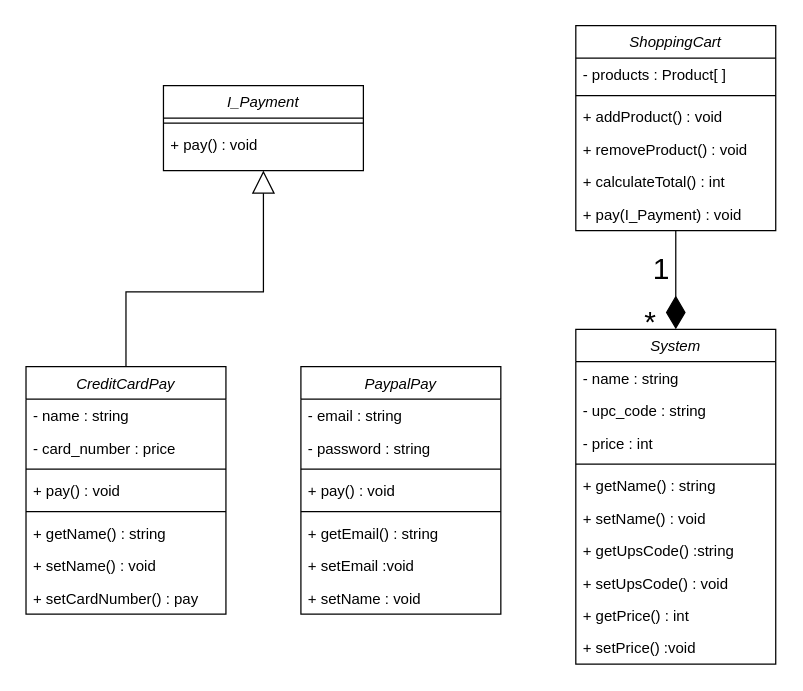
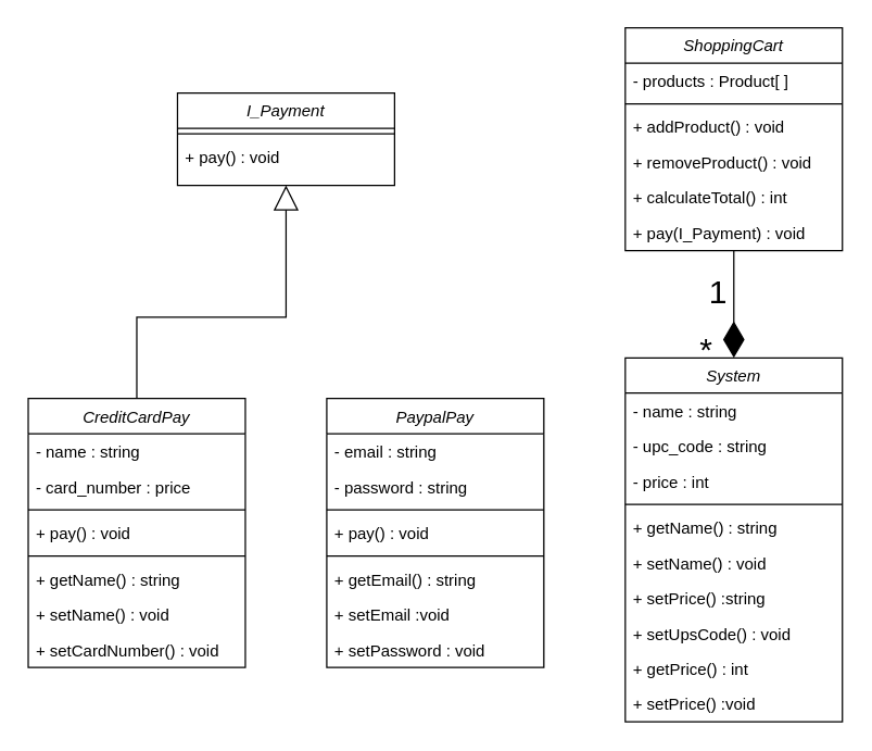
  <mxCell id="0" />
  <mxCell id="1" parent="0" />
  <mxCell id="2" value="ShoppingCart" style="swimlane;fontStyle=2;align=center;verticalAlign=top;childLayout=stackLayout;horizontal=1;startSize=26;horizontalStack=0;resizeParent=1;resizeLast=0;collapsible=1;marginBottom=0;rounded=0;shadow=0;strokeWidth=1;" vertex="1" parent="1"><mxGeometry x="460" y="20" width="160" height="164" as="geometry"><mxRectangle x="230" y="140" width="160" height="26" as="alternateBounds" /></mxGeometry></mxCell>
  <mxCell id="3" value="- products : Product[ ]" style="text;align=left;verticalAlign=top;spacingLeft=4;spacingRight=4;overflow=hidden;rotatable=0;points=[[0,0.5],[1,0.5]];portConstraint=eastwest;rounded=0;shadow=0;html=0;" vertex="1" parent="2"><mxGeometry y="26" width="160" height="26" as="geometry" /></mxCell>
  <mxCell id="4" value="" style="line;html=1;strokeWidth=1;align=left;verticalAlign=middle;spacingTop=-1;spacingLeft=3;spacingRight=3;rotatable=0;labelPosition=right;points=[];portConstraint=eastwest;" vertex="1" parent="2"><mxGeometry y="52" width="160" height="8" as="geometry" /></mxCell>
  <mxCell id="5" value="+ addProduct() : void" style="text;align=left;verticalAlign=top;spacingLeft=4;spacingRight=4;overflow=hidden;rotatable=0;points=[[0,0.5],[1,0.5]];portConstraint=eastwest;" vertex="1" parent="2"><mxGeometry y="60" width="160" height="26" as="geometry" /></mxCell>
  <mxCell id="6" value="+ removeProduct() : void" style="text;align=left;verticalAlign=top;spacingLeft=4;spacingRight=4;overflow=hidden;rotatable=0;points=[[0,0.5],[1,0.5]];portConstraint=eastwest;" vertex="1" parent="2"><mxGeometry y="86" width="160" height="26" as="geometry" /></mxCell>
  <mxCell id="7" value="+ calculateTotal() : int" style="text;align=left;verticalAlign=top;spacingLeft=4;spacingRight=4;overflow=hidden;rotatable=0;points=[[0,0.5],[1,0.5]];portConstraint=eastwest;" vertex="1" parent="2"><mxGeometry y="112" width="160" height="26" as="geometry" /></mxCell>
  <mxCell id="8" value="+ pay(I_Payment) : void" style="text;align=left;verticalAlign=top;spacingLeft=4;spacingRight=4;overflow=hidden;rotatable=0;points=[[0,0.5],[1,0.5]];portConstraint=eastwest;" vertex="1" parent="2"><mxGeometry y="138" width="160" height="26" as="geometry" /></mxCell>
  <mxCell id="9" value="System" style="swimlane;fontStyle=2;align=center;verticalAlign=top;childLayout=stackLayout;horizontal=1;startSize=26;horizontalStack=0;resizeParent=1;resizeLast=0;collapsible=1;marginBottom=0;rounded=0;shadow=0;strokeWidth=1;" vertex="1" parent="1"><mxGeometry x="460" y="263" width="160" height="268" as="geometry"><mxRectangle x="230" y="140" width="160" height="26" as="alternateBounds" /></mxGeometry></mxCell>
  <mxCell id="10" value="- name : string" style="text;align=left;verticalAlign=top;spacingLeft=4;spacingRight=4;overflow=hidden;rotatable=0;points=[[0,0.5],[1,0.5]];portConstraint=eastwest;rounded=0;shadow=0;html=0;" vertex="1" parent="9"><mxGeometry y="26" width="160" height="26" as="geometry" /></mxCell>
  <mxCell id="11" value="- upc_code : string" style="text;align=left;verticalAlign=top;spacingLeft=4;spacingRight=4;overflow=hidden;rotatable=0;points=[[0,0.5],[1,0.5]];portConstraint=eastwest;rounded=0;shadow=0;html=0;" vertex="1" parent="9"><mxGeometry y="52" width="160" height="26" as="geometry" /></mxCell>
  <mxCell id="12" value="- price : int" style="text;align=left;verticalAlign=top;spacingLeft=4;spacingRight=4;overflow=hidden;rotatable=0;points=[[0,0.5],[1,0.5]];portConstraint=eastwest;rounded=0;shadow=0;html=0;" vertex="1" parent="9"><mxGeometry y="78" width="160" height="26" as="geometry" /></mxCell>
  <mxCell id="13" value="" style="line;html=1;strokeWidth=1;align=left;verticalAlign=middle;spacingTop=-1;spacingLeft=3;spacingRight=3;rotatable=0;labelPosition=right;points=[];portConstraint=eastwest;" vertex="1" parent="9"><mxGeometry y="104" width="160" height="8" as="geometry" /></mxCell>
  <mxCell id="14" value="+ getName() : string " style="text;align=left;verticalAlign=top;spacingLeft=4;spacingRight=4;overflow=hidden;rotatable=0;points=[[0,0.5],[1,0.5]];portConstraint=eastwest;" vertex="1" parent="9"><mxGeometry y="112" width="160" height="26" as="geometry" /></mxCell>
  <mxCell id="15" value="+ setName() : void " style="text;align=left;verticalAlign=top;spacingLeft=4;spacingRight=4;overflow=hidden;rotatable=0;points=[[0,0.5],[1,0.5]];portConstraint=eastwest;" vertex="1" parent="9"><mxGeometry y="138" width="160" height="26" as="geometry" /></mxCell>
- <mxCell id="16" value="+ getUpsCode() :string" style="text;align=left;verticalAlign=top;spacingLeft=4;spacingRight=4;overflow=hidden;rotatable=0;points=[[0,0.5],[1,0.5]];portConstraint=eastwest;" vertex="1" parent="9"><mxGeometry y="164" width="160" height="26" as="geometry" /></mxCell>
+ <mxCell id="16" value="+ setPrice() :string" style="text;align=left;verticalAlign=top;spacingLeft=4;spacingRight=4;overflow=hidden;rotatable=0;points=[[0,0.5],[1,0.5]];portConstraint=eastwest;" vertex="1" parent="9"><mxGeometry y="164" width="160" height="26" as="geometry" /></mxCell>
  <mxCell id="17" value="+ setUpsCode() : void" style="text;align=left;verticalAlign=top;spacingLeft=4;spacingRight=4;overflow=hidden;rotatable=0;points=[[0,0.5],[1,0.5]];portConstraint=eastwest;" vertex="1" parent="9"><mxGeometry y="190" width="160" height="26" as="geometry" /></mxCell>
  <mxCell id="18" value="+ getPrice() : int " style="text;align=left;verticalAlign=top;spacingLeft=4;spacingRight=4;overflow=hidden;rotatable=0;points=[[0,0.5],[1,0.5]];portConstraint=eastwest;" vertex="1" parent="9"><mxGeometry y="216" width="160" height="26" as="geometry" /></mxCell>
  <mxCell id="19" value="+ setPrice() :void" style="text;align=left;verticalAlign=top;spacingLeft=4;spacingRight=4;overflow=hidden;rotatable=0;points=[[0,0.5],[1,0.5]];portConstraint=eastwest;" vertex="1" parent="9"><mxGeometry y="242" width="160" height="26" as="geometry" /></mxCell>
  <mxCell id="20" value="I_Payment" style="swimlane;fontStyle=2;align=center;verticalAlign=top;childLayout=stackLayout;horizontal=1;startSize=26;horizontalStack=0;resizeParent=1;resizeLast=0;collapsible=1;marginBottom=0;rounded=0;shadow=0;strokeWidth=1;" vertex="1" parent="1"><mxGeometry x="130" y="68" width="160" height="68" as="geometry"><mxRectangle x="230" y="140" width="160" height="26" as="alternateBounds" /></mxGeometry></mxCell>
  <mxCell id="21" value="" style="line;html=1;strokeWidth=1;align=left;verticalAlign=middle;spacingTop=-1;spacingLeft=3;spacingRight=3;rotatable=0;labelPosition=right;points=[];portConstraint=eastwest;" vertex="1" parent="20"><mxGeometry y="26" width="160" height="8" as="geometry" /></mxCell>
  <mxCell id="22" value="+ pay() : void" style="text;align=left;verticalAlign=top;spacingLeft=4;spacingRight=4;overflow=hidden;rotatable=0;points=[[0,0.5],[1,0.5]];portConstraint=eastwest;" vertex="1" parent="20"><mxGeometry y="34" width="160" height="26" as="geometry" /></mxCell>
  <mxCell id="23" value="CreditCardPay" style="swimlane;fontStyle=2;align=center;verticalAlign=top;childLayout=stackLayout;horizontal=1;startSize=26;horizontalStack=0;resizeParent=1;resizeLast=0;collapsible=1;marginBottom=0;rounded=0;shadow=0;strokeWidth=1;" vertex="1" parent="1"><mxGeometry x="20" y="293" width="160" height="198" as="geometry"><mxRectangle x="230" y="140" width="160" height="26" as="alternateBounds" /></mxGeometry></mxCell>
  <mxCell id="24" value="- name : string" style="text;align=left;verticalAlign=top;spacingLeft=4;spacingRight=4;overflow=hidden;rotatable=0;points=[[0,0.5],[1,0.5]];portConstraint=eastwest;" vertex="1" parent="23"><mxGeometry y="26" width="160" height="26" as="geometry" /></mxCell>
  <mxCell id="25" value="- card_number : price" style="text;align=left;verticalAlign=top;spacingLeft=4;spacingRight=4;overflow=hidden;rotatable=0;points=[[0,0.5],[1,0.5]];portConstraint=eastwest;rounded=0;shadow=0;html=0;" vertex="1" parent="23"><mxGeometry y="52" width="160" height="26" as="geometry" /></mxCell>
  <mxCell id="26" value="" style="line;html=1;strokeWidth=1;align=left;verticalAlign=middle;spacingTop=-1;spacingLeft=3;spacingRight=3;rotatable=0;labelPosition=right;points=[];portConstraint=eastwest;" vertex="1" parent="23"><mxGeometry y="78" width="160" height="8" as="geometry" /></mxCell>
  <mxCell id="27" value="+ pay() : void" style="text;align=left;verticalAlign=top;spacingLeft=4;spacingRight=4;overflow=hidden;rotatable=0;points=[[0,0.5],[1,0.5]];portConstraint=eastwest;" vertex="1" parent="23"><mxGeometry y="86" width="160" height="26" as="geometry" /></mxCell>
  <mxCell id="28" value="" style="line;html=1;strokeWidth=1;align=left;verticalAlign=middle;spacingTop=-1;spacingLeft=3;spacingRight=3;rotatable=0;labelPosition=right;points=[];portConstraint=eastwest;" vertex="1" parent="23"><mxGeometry y="112" width="160" height="8" as="geometry" /></mxCell>
  <mxCell id="29" value="+ getName() : string" style="text;align=left;verticalAlign=top;spacingLeft=4;spacingRight=4;overflow=hidden;rotatable=0;points=[[0,0.5],[1,0.5]];portConstraint=eastwest;" vertex="1" parent="23"><mxGeometry y="120" width="160" height="26" as="geometry" /></mxCell>
  <mxCell id="30" value="+ setName() : void" style="text;align=left;verticalAlign=top;spacingLeft=4;spacingRight=4;overflow=hidden;rotatable=0;points=[[0,0.5],[1,0.5]];portConstraint=eastwest;" vertex="1" parent="23"><mxGeometry y="146" width="160" height="26" as="geometry" /></mxCell>
- <mxCell id="31" value="+ setCardNumber() : pay" style="text;align=left;verticalAlign=top;spacingLeft=4;spacingRight=4;overflow=hidden;rotatable=0;points=[[0,0.5],[1,0.5]];portConstraint=eastwest;" vertex="1" parent="23"><mxGeometry y="172" width="160" height="26" as="geometry" /></mxCell>
+ <mxCell id="31" value="+ setCardNumber() : void" style="text;align=left;verticalAlign=top;spacingLeft=4;spacingRight=4;overflow=hidden;rotatable=0;points=[[0,0.5],[1,0.5]];portConstraint=eastwest;" vertex="1" parent="23"><mxGeometry y="172" width="160" height="26" as="geometry" /></mxCell>
  <mxCell id="32" value="PaypalPay" style="swimlane;fontStyle=2;align=center;verticalAlign=top;childLayout=stackLayout;horizontal=1;startSize=26;horizontalStack=0;resizeParent=1;resizeLast=0;collapsible=1;marginBottom=0;rounded=0;shadow=0;strokeWidth=1;" vertex="1" parent="1"><mxGeometry x="240" y="293" width="160" height="198" as="geometry"><mxRectangle x="230" y="140" width="160" height="26" as="alternateBounds" /></mxGeometry></mxCell>
  <mxCell id="33" value="- email : string" style="text;align=left;verticalAlign=top;spacingLeft=4;spacingRight=4;overflow=hidden;rotatable=0;points=[[0,0.5],[1,0.5]];portConstraint=eastwest;rounded=0;shadow=0;html=0;" vertex="1" parent="32"><mxGeometry y="26" width="160" height="26" as="geometry" /></mxCell>
  <mxCell id="34" value="- password : string" style="text;align=left;verticalAlign=top;spacingLeft=4;spacingRight=4;overflow=hidden;rotatable=0;points=[[0,0.5],[1,0.5]];portConstraint=eastwest;rounded=0;shadow=0;html=0;" vertex="1" parent="32"><mxGeometry y="52" width="160" height="26" as="geometry" /></mxCell>
  <mxCell id="35" value="" style="line;html=1;strokeWidth=1;align=left;verticalAlign=middle;spacingTop=-1;spacingLeft=3;spacingRight=3;rotatable=0;labelPosition=right;points=[];portConstraint=eastwest;" vertex="1" parent="32"><mxGeometry y="78" width="160" height="8" as="geometry" /></mxCell>
  <mxCell id="36" value="+ pay() : void" style="text;align=left;verticalAlign=top;spacingLeft=4;spacingRight=4;overflow=hidden;rotatable=0;points=[[0,0.5],[1,0.5]];portConstraint=eastwest;" vertex="1" parent="32"><mxGeometry y="86" width="160" height="26" as="geometry" /></mxCell>
  <mxCell id="37" value="" style="line;html=1;strokeWidth=1;align=left;verticalAlign=middle;spacingTop=-1;spacingLeft=3;spacingRight=3;rotatable=0;labelPosition=right;points=[];portConstraint=eastwest;" vertex="1" parent="32"><mxGeometry y="112" width="160" height="8" as="geometry" /></mxCell>
  <mxCell id="38" value="+ getEmail() : string" style="text;align=left;verticalAlign=top;spacingLeft=4;spacingRight=4;overflow=hidden;rotatable=0;points=[[0,0.5],[1,0.5]];portConstraint=eastwest;" vertex="1" parent="32"><mxGeometry y="120" width="160" height="26" as="geometry" /></mxCell>
  <mxCell id="39" value="+ setEmail :void" style="text;align=left;verticalAlign=top;spacingLeft=4;spacingRight=4;overflow=hidden;rotatable=0;points=[[0,0.5],[1,0.5]];portConstraint=eastwest;" vertex="1" parent="32"><mxGeometry y="146" width="160" height="26" as="geometry" /></mxCell>
- <mxCell id="40" value="+ setName : void" style="text;align=left;verticalAlign=top;spacingLeft=4;spacingRight=4;overflow=hidden;rotatable=0;points=[[0,0.5],[1,0.5]];portConstraint=eastwest;" vertex="1" parent="32"><mxGeometry y="172" width="160" height="26" as="geometry" /></mxCell>
+ <mxCell id="40" value="+ setPassword : void" style="text;align=left;verticalAlign=top;spacingLeft=4;spacingRight=4;overflow=hidden;rotatable=0;points=[[0,0.5],[1,0.5]];portConstraint=eastwest;" vertex="1" parent="32"><mxGeometry y="172" width="160" height="26" as="geometry" /></mxCell>
  <mxCell id="41" value="&lt;div&gt;&lt;br&gt;&lt;/div&gt;" style="endArrow=block;endSize=16;endFill=0;html=1;rounded=0;fontSize=24;exitX=0.5;exitY=0;exitDx=0;exitDy=0;entryX=0.5;entryY=1;entryDx=0;entryDy=0;" edge="1" parent="1" source="23" target="20"><mxGeometry width="160" relative="1" as="geometry"><mxPoint x="270" y="293" as="sourcePoint" /><mxPoint x="210" y="171" as="targetPoint" /><Array as="points"><mxPoint x="100" y="233" /><mxPoint x="210" y="233" /></Array></mxGeometry></mxCell>
  <mxCell id="42" value="" style="endArrow=diamondThin;endFill=1;endSize=24;html=1;rounded=0;fontSize=24;" edge="1" parent="1" source="2" target="9"><mxGeometry width="160" relative="1" as="geometry"><mxPoint x="220" y="293" as="sourcePoint" /><mxPoint x="380" y="293" as="targetPoint" /></mxGeometry></mxCell>
  <mxCell id="43" value="*" style="text;html=1;strokeColor=none;fillColor=none;align=center;verticalAlign=middle;whiteSpace=wrap;rounded=0;fontSize=24;" vertex="1" parent="1"><mxGeometry x="490" y="243" width="60" height="30" as="geometry" /></mxCell>
  <mxCell id="44" value="1" style="text;whiteSpace=wrap;html=1;fontSize=24;" vertex="1" parent="1"><mxGeometry x="520" y="194" width="20" height="40" as="geometry" /></mxCell>
